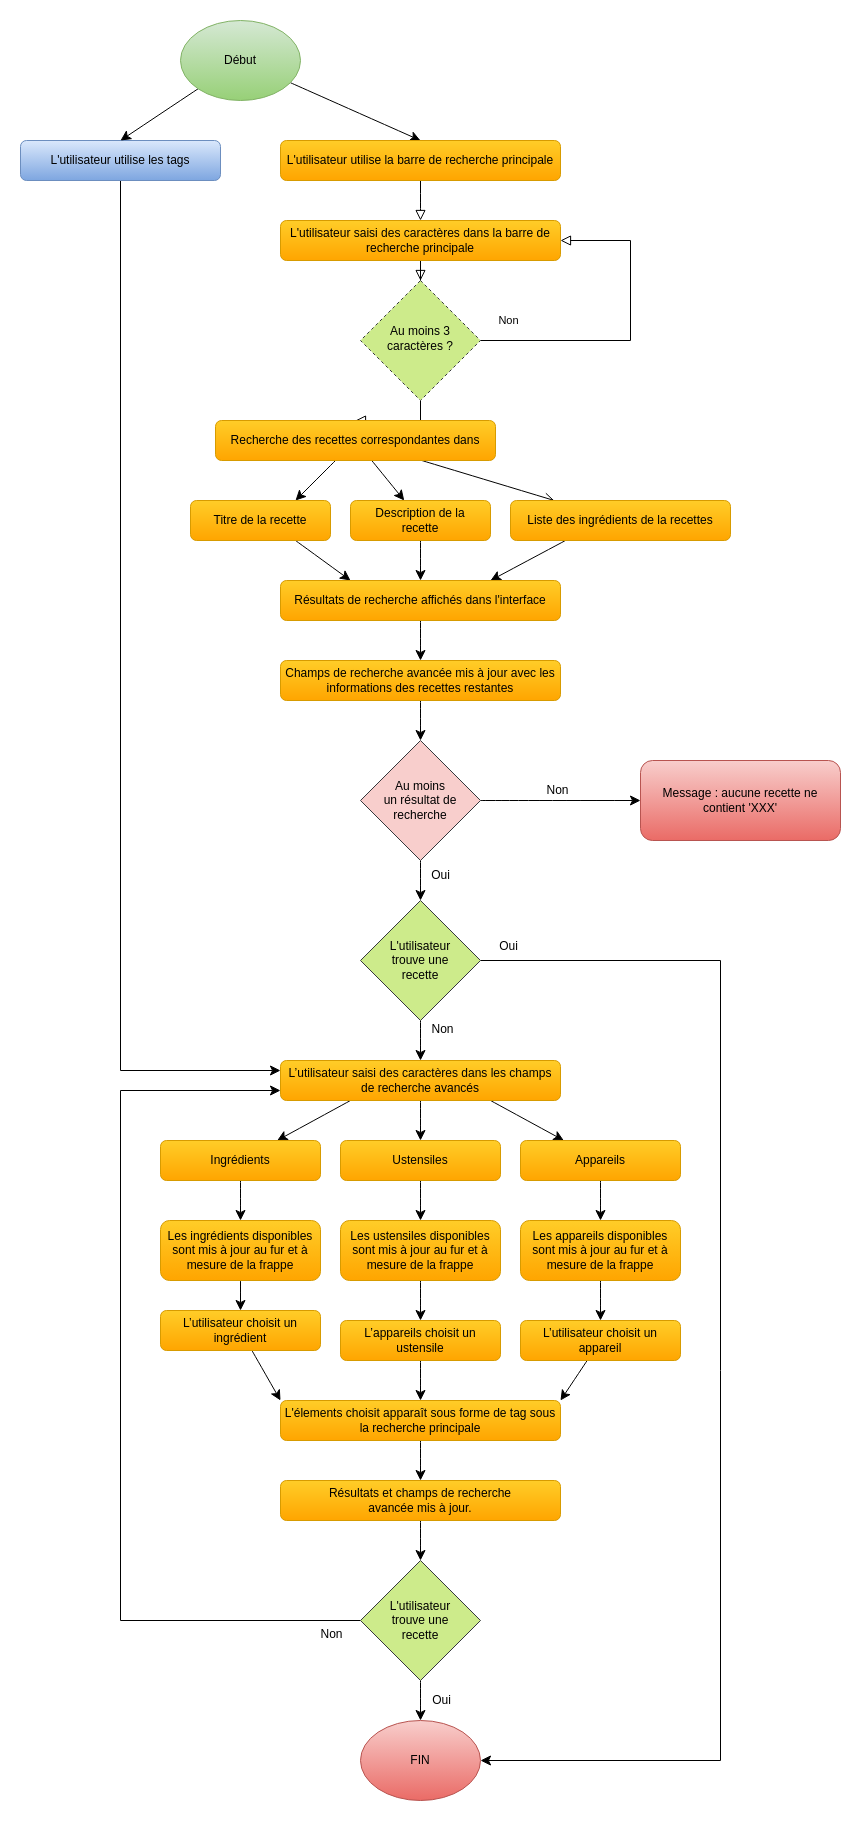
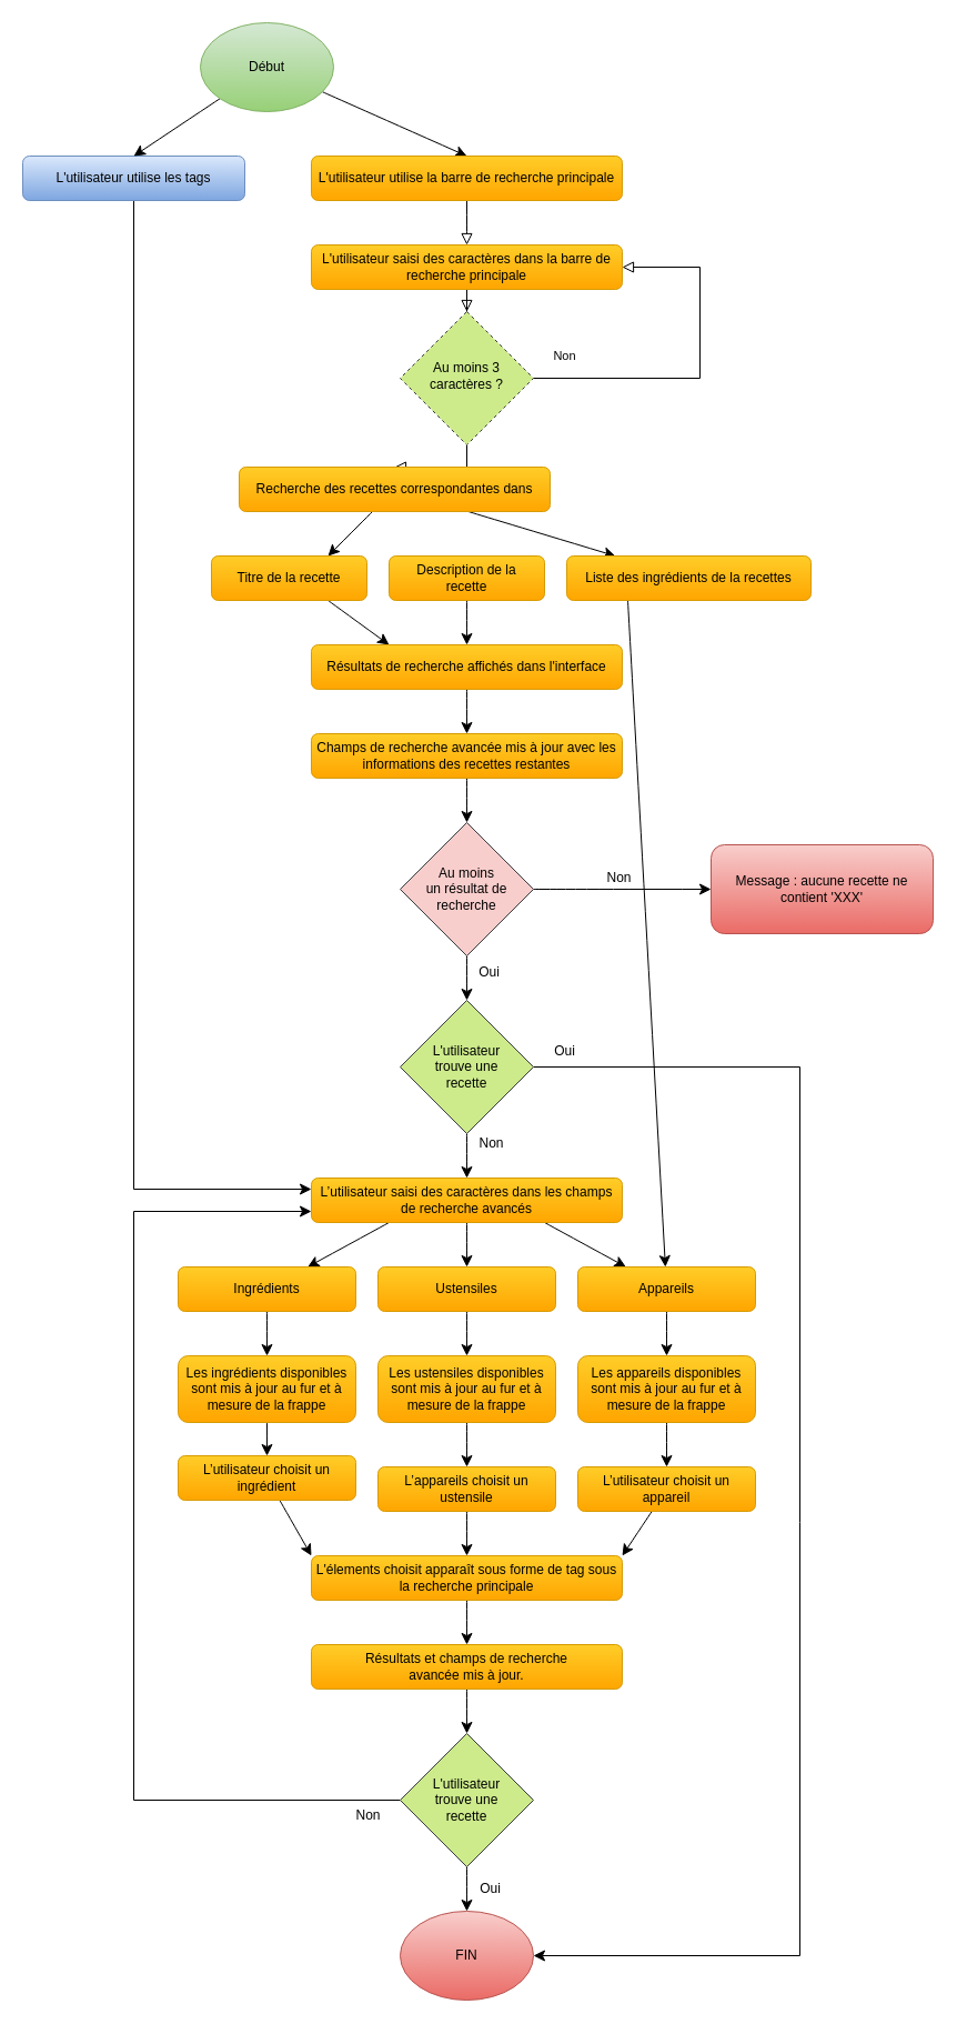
  <mxCell id="0" />
  <mxCell id="1" parent="0" />
  <mxCell id="2" value="" style="rounded=0;html=1;jettySize=auto;orthogonalLoop=1;fontSize=11;endArrow=block;endFill=0;endSize=8;strokeWidth=1;shadow=0;labelBackgroundColor=none;edgeStyle=orthogonalEdgeStyle;" parent="1" source="4" target="7" edge="1"><mxGeometry relative="1" as="geometry" /></mxCell>
  <mxCell id="3" value="" style="edgeStyle=none;curved=1;rounded=0;orthogonalLoop=1;jettySize=auto;html=1;fontSize=12;startSize=8;endSize=8;startArrow=block;startFill=0;endArrow=none;" parent="1" source="4" target="65" edge="1"><mxGeometry relative="1" as="geometry" /></mxCell>
  <mxCell id="4" value="L'utilisateur saisi des caractères dans la barre de recherche principale" style="rounded=1;whiteSpace=wrap;html=1;fontSize=12;glass=0;strokeWidth=1;shadow=0;fillColor=#ffcd28;strokeColor=#d79b00;gradientColor=#ffa500;" parent="1" vertex="1"><mxGeometry x="280" y="220" width="280" height="40" as="geometry" /></mxCell>
  <mxCell id="5" value="Oui" style="rounded=0;html=1;jettySize=auto;orthogonalLoop=1;fontSize=11;endArrow=block;endFill=0;endSize=8;strokeWidth=1;shadow=0;labelBackgroundColor=none;edgeStyle=orthogonalEdgeStyle;entryX=0.5;entryY=0;entryDx=0;entryDy=0;" parent="1" source="7" target="11" edge="1"><mxGeometry y="20" relative="1" as="geometry"><mxPoint as="offset" /><mxPoint x="420" y="470" as="targetPoint" /></mxGeometry></mxCell>
  <mxCell id="6" value="Non" style="edgeStyle=orthogonalEdgeStyle;rounded=0;html=1;jettySize=auto;orthogonalLoop=1;fontSize=11;endArrow=block;endFill=0;endSize=8;strokeWidth=1;shadow=0;labelBackgroundColor=none;entryX=1;entryY=0.5;entryDx=0;entryDy=0;exitX=1;exitY=0.5;exitDx=0;exitDy=0;" parent="1" source="7" target="4" edge="1"><mxGeometry x="-0.831" y="20" relative="1" as="geometry"><mxPoint x="1" as="offset" /><mxPoint x="480" y="370" as="sourcePoint" /><mxPoint x="520" y="390" as="targetPoint" /><Array as="points"><mxPoint x="630" y="340" /><mxPoint x="630" y="240" /></Array></mxGeometry></mxCell>
  <mxCell id="7" value="Au moins 3 caractères ?" style="rhombus;whiteSpace=wrap;html=1;shadow=0;fontFamily=Helvetica;fontSize=12;align=center;strokeWidth=1;spacing=6;spacingTop=-4;fillColor=#cdeb8b;strokeColor=#36393d;dashed=1;" parent="1" vertex="1"><mxGeometry x="360" y="280" width="120" height="120" as="geometry" /></mxCell>
  <mxCell id="8" value="" style="edgeStyle=none;curved=1;rounded=0;orthogonalLoop=1;jettySize=auto;html=1;fontSize=12;startSize=8;endSize=8;entryX=0.75;entryY=0;entryDx=0;entryDy=0;" parent="1" source="11" target="13" edge="1"><mxGeometry relative="1" as="geometry" /></mxCell>
- <mxCell id="9" value="" style="edgeStyle=none;curved=1;rounded=0;orthogonalLoop=1;jettySize=auto;html=1;fontSize=12;startSize=8;endSize=8;endArrow=open;" parent="1" source="11" target="15" edge="1"><mxGeometry relative="1" as="geometry" /></mxCell>
- <mxCell id="10" value="" style="edgeStyle=none;curved=1;rounded=0;orthogonalLoop=1;jettySize=auto;html=1;fontSize=12;startSize=8;endSize=8;" parent="1" source="11" target="17" edge="1"><mxGeometry relative="1" as="geometry" /></mxCell>
+ <mxCell id="9" value="" style="edgeStyle=none;curved=1;rounded=0;orthogonalLoop=1;jettySize=auto;html=1;fontSize=12;startSize=8;endSize=8;" parent="1" source="11" target="15" edge="1"><mxGeometry relative="1" as="geometry" /></mxCell>
  <mxCell id="11" value="Recherche des recettes correspondantes dans" style="rounded=1;whiteSpace=wrap;html=1;fontSize=12;glass=0;strokeWidth=1;shadow=0;fillColor=#ffcd28;gradientColor=#ffa500;strokeColor=#d79b00;" parent="1" vertex="1"><mxGeometry x="215" y="420" width="280" height="40" as="geometry" /></mxCell>
  <mxCell id="12" value="" style="edgeStyle=none;curved=1;rounded=0;orthogonalLoop=1;jettySize=auto;html=1;fontSize=12;startSize=8;endSize=8;entryX=0.25;entryY=0;entryDx=0;entryDy=0;exitX=0.75;exitY=1;exitDx=0;exitDy=0;" parent="1" source="13" target="23" edge="1"><mxGeometry relative="1" as="geometry"><mxPoint x="280" y="765" as="targetPoint" /></mxGeometry></mxCell>
  <mxCell id="13" value="Titre de la recette" style="rounded=1;whiteSpace=wrap;html=1;fontSize=12;glass=0;strokeWidth=1;shadow=0;fillColor=#ffcd28;gradientColor=#ffa500;strokeColor=#d79b00;" parent="1" vertex="1"><mxGeometry x="190" y="500" width="140" height="40" as="geometry" /></mxCell>
- <mxCell id="14" value="" style="edgeStyle=none;curved=1;rounded=0;orthogonalLoop=1;jettySize=auto;html=1;fontSize=12;startSize=8;endSize=8;entryX=0.75;entryY=0;entryDx=0;entryDy=0;exitX=0.25;exitY=1;exitDx=0;exitDy=0;" parent="1" source="15" target="23" edge="1"><mxGeometry relative="1" as="geometry"><mxPoint x="560" y="765" as="targetPoint" /></mxGeometry></mxCell>
+ <mxCell id="14" value="" style="edgeStyle=none;curved=1;rounded=0;orthogonalLoop=1;jettySize=auto;html=1;fontSize=12;startSize=8;endSize=8;exitX=0.25;exitY=1;exitDx=0;exitDy=0;" parent="1" source="15" target="31" edge="1"><mxGeometry relative="1" as="geometry"><mxPoint x="560" y="765" as="targetPoint" /></mxGeometry></mxCell>
  <mxCell id="15" value="Liste des ingrédients de la recettes" style="rounded=1;whiteSpace=wrap;html=1;fontSize=12;glass=0;strokeWidth=1;shadow=0;fillColor=#ffcd28;gradientColor=#ffa500;strokeColor=#d79b00;" parent="1" vertex="1"><mxGeometry x="510" y="500" width="220" height="40" as="geometry" /></mxCell>
  <mxCell id="16" value="" style="edgeStyle=none;curved=1;rounded=0;orthogonalLoop=1;jettySize=auto;html=1;fontSize=12;startSize=8;endSize=8;entryX=0.5;entryY=0;entryDx=0;entryDy=0;" parent="1" source="17" target="23" edge="1"><mxGeometry relative="1" as="geometry"><mxPoint x="420" y="765" as="targetPoint" /></mxGeometry></mxCell>
  <mxCell id="17" value="Description de la&lt;br&gt;recette" style="rounded=1;whiteSpace=wrap;html=1;fontSize=12;glass=0;strokeWidth=1;shadow=0;fillColor=#ffcd28;gradientColor=#ffa500;strokeColor=#d79b00;" parent="1" vertex="1"><mxGeometry x="350" y="500" width="140" height="40" as="geometry" /></mxCell>
  <mxCell id="18" value="Oui" style="edgeStyle=none;curved=1;rounded=0;orthogonalLoop=1;jettySize=auto;html=1;fontSize=12;startSize=8;endSize=8;entryX=0.5;entryY=0;entryDx=0;entryDy=0;" parent="1" source="20" target="60" edge="1"><mxGeometry x="-0.231" y="20" relative="1" as="geometry"><mxPoint x="419" y="1070" as="targetPoint" /><mxPoint as="offset" /></mxGeometry></mxCell>
  <mxCell id="19" value="Non" style="edgeStyle=none;curved=1;rounded=0;orthogonalLoop=1;jettySize=auto;html=1;fontSize=12;startSize=8;endSize=8;" parent="1" source="20" target="21" edge="1"><mxGeometry x="-0.043" y="10" relative="1" as="geometry"><mxPoint as="offset" /></mxGeometry></mxCell>
  <mxCell id="20" value="Au moins&lt;br&gt;un résultat de recherche" style="rhombus;whiteSpace=wrap;html=1;fillColor=#f8cecc;strokeColor=#36393d;" parent="1" vertex="1"><mxGeometry x="360" y="740" width="120" height="120" as="geometry" /></mxCell>
  <mxCell id="21" value="Message : aucune recette ne contient 'XXX'" style="whiteSpace=wrap;html=1;rounded=1;fillColor=#f8cecc;gradientColor=#ea6b66;strokeColor=#b85450;" parent="1" vertex="1"><mxGeometry x="640" y="760" width="200" height="80" as="geometry" /></mxCell>
  <mxCell id="22" value="" style="edgeStyle=none;curved=1;rounded=0;orthogonalLoop=1;jettySize=auto;html=1;fontSize=12;startSize=8;endSize=8;entryX=0.5;entryY=0;entryDx=0;entryDy=0;" parent="1" source="23" target="67" edge="1"><mxGeometry relative="1" as="geometry" /></mxCell>
  <mxCell id="23" value="Résultats de recherche affichés dans l'interface" style="rounded=1;whiteSpace=wrap;html=1;fillColor=#ffcd28;gradientColor=#ffa500;strokeColor=#d79b00;" parent="1" vertex="1"><mxGeometry x="280" y="580" width="280" height="40" as="geometry" /></mxCell>
  <mxCell id="24" value="" style="edgeStyle=none;curved=0;rounded=0;orthogonalLoop=1;jettySize=auto;html=1;fontSize=12;startSize=8;endSize=8;entryX=1;entryY=0.5;entryDx=0;entryDy=0;exitX=1;exitY=0.5;exitDx=0;exitDy=0;" parent="1" source="60" target="61" edge="1"><mxGeometry relative="1" as="geometry"><mxPoint x="479" y="2155" as="targetPoint" /><Array as="points"><mxPoint x="720" y="960" /><mxPoint x="720" y="1370" /><mxPoint x="720" y="1760" /></Array></mxGeometry></mxCell>
  <mxCell id="25" value="Oui" style="edgeLabel;html=1;align=center;verticalAlign=middle;resizable=0;points=[];fontSize=12;" parent="24" vertex="1" connectable="0"><mxGeometry x="-0.907" y="-3" relative="1" as="geometry"><mxPoint x="-33" y="-18" as="offset" /></mxGeometry></mxCell>
  <mxCell id="26" value="" style="edgeStyle=none;curved=1;rounded=0;orthogonalLoop=1;jettySize=auto;html=1;fontSize=12;startSize=8;endSize=8;exitX=0.75;exitY=1;exitDx=0;exitDy=0;" parent="1" source="29" target="31" edge="1"><mxGeometry relative="1" as="geometry" /></mxCell>
  <mxCell id="27" value="" style="edgeStyle=none;curved=1;rounded=0;orthogonalLoop=1;jettySize=auto;html=1;fontSize=12;startSize=8;endSize=8;exitX=0.25;exitY=1;exitDx=0;exitDy=0;" parent="1" source="29" target="33" edge="1"><mxGeometry relative="1" as="geometry" /></mxCell>
  <mxCell id="28" value="" style="edgeStyle=none;curved=1;rounded=0;orthogonalLoop=1;jettySize=auto;html=1;fontSize=12;startSize=8;endSize=8;" parent="1" source="29" target="35" edge="1"><mxGeometry relative="1" as="geometry" /></mxCell>
  <mxCell id="29" value="L’utilisateur saisi des caractères dans les champs de recherche avancés" style="rounded=1;whiteSpace=wrap;html=1;fillColor=#ffcd28;gradientColor=#ffa500;strokeColor=#d79b00;" parent="1" vertex="1"><mxGeometry x="280" y="1060" width="280" height="40" as="geometry" /></mxCell>
  <mxCell id="30" value="" style="edgeStyle=none;curved=1;rounded=0;orthogonalLoop=1;jettySize=auto;html=1;fontSize=12;startSize=8;endSize=8;" parent="1" source="31" target="41" edge="1"><mxGeometry relative="1" as="geometry" /></mxCell>
  <mxCell id="31" value="Appareils" style="rounded=1;whiteSpace=wrap;html=1;fillColor=#ffcd28;gradientColor=#ffa500;strokeColor=#d79b00;" parent="1" vertex="1"><mxGeometry x="520" y="1140" width="160" height="40" as="geometry" /></mxCell>
  <mxCell id="32" value="" style="edgeStyle=none;curved=1;rounded=0;orthogonalLoop=1;jettySize=auto;html=1;fontSize=12;startSize=8;endSize=8;" parent="1" source="33" target="37" edge="1"><mxGeometry relative="1" as="geometry" /></mxCell>
  <mxCell id="33" value="Ingrédients" style="rounded=1;whiteSpace=wrap;html=1;fillColor=#ffcd28;gradientColor=#ffa500;strokeColor=#d79b00;" parent="1" vertex="1"><mxGeometry x="160" y="1140" width="160" height="40" as="geometry" /></mxCell>
  <mxCell id="34" value="" style="edgeStyle=none;curved=1;rounded=0;orthogonalLoop=1;jettySize=auto;html=1;fontSize=12;startSize=8;endSize=8;" parent="1" source="35" target="39" edge="1"><mxGeometry relative="1" as="geometry" /></mxCell>
  <mxCell id="35" value="Ustensiles" style="rounded=1;whiteSpace=wrap;html=1;fillColor=#ffcd28;gradientColor=#ffa500;strokeColor=#d79b00;" parent="1" vertex="1"><mxGeometry x="340" y="1140" width="160" height="40" as="geometry" /></mxCell>
  <mxCell id="36" value="" style="edgeStyle=none;curved=1;rounded=0;orthogonalLoop=1;jettySize=auto;html=1;fontSize=12;startSize=8;endSize=8;" parent="1" source="37" target="43" edge="1"><mxGeometry relative="1" as="geometry" /></mxCell>
  <mxCell id="37" value="Les ingrédients disponibles sont mis à jour au fur et à mesure de la frappe" style="rounded=1;whiteSpace=wrap;html=1;fillColor=#ffcd28;gradientColor=#ffa500;strokeColor=#d79b00;" parent="1" vertex="1"><mxGeometry x="160" y="1220" width="160" height="60" as="geometry" /></mxCell>
  <mxCell id="38" value="" style="edgeStyle=none;curved=1;rounded=0;orthogonalLoop=1;jettySize=auto;html=1;fontSize=12;startSize=8;endSize=8;" parent="1" source="39" target="45" edge="1"><mxGeometry relative="1" as="geometry" /></mxCell>
  <mxCell id="39" value="Les&amp;nbsp;ustensiles disponibles sont mis à jour au fur et à mesure de la frappe" style="rounded=1;whiteSpace=wrap;html=1;fillColor=#ffcd28;gradientColor=#ffa500;strokeColor=#d79b00;" parent="1" vertex="1"><mxGeometry x="340" y="1220" width="160" height="60" as="geometry" /></mxCell>
  <mxCell id="40" value="" style="edgeStyle=none;curved=1;rounded=0;orthogonalLoop=1;jettySize=auto;html=1;fontSize=12;startSize=8;endSize=8;" parent="1" source="41" target="47" edge="1"><mxGeometry relative="1" as="geometry" /></mxCell>
  <mxCell id="41" value="Les&amp;nbsp;appareils disponibles sont mis à jour au fur et à mesure de la frappe" style="rounded=1;whiteSpace=wrap;html=1;fillColor=#ffcd28;gradientColor=#ffa500;strokeColor=#d79b00;" parent="1" vertex="1"><mxGeometry x="520" y="1220" width="160" height="60" as="geometry" /></mxCell>
  <mxCell id="42" value="" style="edgeStyle=none;curved=1;rounded=0;orthogonalLoop=1;jettySize=auto;html=1;fontSize=12;startSize=8;endSize=8;entryX=0;entryY=0;entryDx=0;entryDy=0;" parent="1" source="43" target="49" edge="1"><mxGeometry relative="1" as="geometry" /></mxCell>
  <mxCell id="43" value="L’utilisateur choisit un ingrédient" style="rounded=1;whiteSpace=wrap;html=1;fillColor=#ffcd28;gradientColor=#ffa500;strokeColor=#d79b00;" parent="1" vertex="1"><mxGeometry x="160" y="1310" width="160" height="40" as="geometry" /></mxCell>
  <mxCell id="44" value="" style="edgeStyle=none;curved=1;rounded=0;orthogonalLoop=1;jettySize=auto;html=1;fontSize=12;startSize=8;endSize=8;" parent="1" source="45" target="49" edge="1"><mxGeometry relative="1" as="geometry" /></mxCell>
  <mxCell id="45" value="L’appareils choisit un ustensile" style="rounded=1;whiteSpace=wrap;html=1;fillColor=#ffcd28;gradientColor=#ffa500;strokeColor=#d79b00;" parent="1" vertex="1"><mxGeometry x="340" y="1320" width="160" height="40" as="geometry" /></mxCell>
  <mxCell id="46" value="" style="edgeStyle=none;curved=1;rounded=0;orthogonalLoop=1;jettySize=auto;html=1;fontSize=12;startSize=8;endSize=8;entryX=1;entryY=0;entryDx=0;entryDy=0;" parent="1" source="47" target="49" edge="1"><mxGeometry relative="1" as="geometry"><mxPoint x="559" y="1820" as="targetPoint" /></mxGeometry></mxCell>
  <mxCell id="47" value="L’utilisateur choisit un appareil" style="rounded=1;whiteSpace=wrap;html=1;fillColor=#ffcd28;gradientColor=#ffa500;strokeColor=#d79b00;" parent="1" vertex="1"><mxGeometry x="520" y="1320" width="160" height="40" as="geometry" /></mxCell>
  <mxCell id="48" value="" style="edgeStyle=none;curved=1;rounded=0;orthogonalLoop=1;jettySize=auto;html=1;fontSize=12;startSize=8;endSize=8;" parent="1" source="49" target="51" edge="1"><mxGeometry relative="1" as="geometry" /></mxCell>
  <mxCell id="49" value="L'élements choisit apparaît sous forme de tag sous la recherche principale" style="rounded=1;whiteSpace=wrap;html=1;fillColor=#ffcd28;gradientColor=#ffa500;strokeColor=#d79b00;" parent="1" vertex="1"><mxGeometry x="280" y="1400" width="280" height="40" as="geometry" /></mxCell>
  <mxCell id="50" value="" style="edgeStyle=none;curved=1;rounded=0;orthogonalLoop=1;jettySize=auto;html=1;fontSize=12;startSize=8;endSize=8;entryX=0.5;entryY=0;entryDx=0;entryDy=0;" parent="1" source="51" target="57" edge="1"><mxGeometry relative="1" as="geometry"><mxPoint x="419.655" y="1590.345" as="targetPoint" /></mxGeometry></mxCell>
  <mxCell id="51" value="Résultats et champs de recherche&lt;br&gt; avancée mis à jour." style="rounded=1;whiteSpace=wrap;html=1;fillColor=#ffcd28;gradientColor=#ffa500;strokeColor=#d79b00;" parent="1" vertex="1"><mxGeometry x="280" y="1480" width="280" height="40" as="geometry" /></mxCell>
  <mxCell id="52" value="" style="edgeStyle=none;curved=0;rounded=0;orthogonalLoop=1;jettySize=auto;html=1;fontSize=12;startSize=8;endSize=8;entryX=0;entryY=0.25;entryDx=0;entryDy=0;exitX=0.5;exitY=1;exitDx=0;exitDy=0;" parent="1" source="53" target="29" edge="1"><mxGeometry relative="1" as="geometry"><mxPoint x="121" y="495" as="sourcePoint" /><mxPoint x="360" y="1390" as="targetPoint" /><Array as="points"><mxPoint x="120" y="1070" /></Array></mxGeometry></mxCell>
  <mxCell id="53" value="L'utilisateur utilise les tags" style="rounded=1;whiteSpace=wrap;html=1;fillColor=#dae8fc;gradientColor=#7ea6e0;strokeColor=#6c8ebf;" parent="1" vertex="1"><mxGeometry x="20" y="140" width="200" height="40" as="geometry" /></mxCell>
  <mxCell id="54" value="Oui" style="edgeStyle=none;curved=1;rounded=0;orthogonalLoop=1;jettySize=auto;html=1;fontSize=12;startSize=8;endSize=8;entryX=0.5;entryY=0;entryDx=0;entryDy=0;" parent="1" source="57" target="61" edge="1"><mxGeometry y="21" relative="1" as="geometry"><mxPoint x="419" y="1730" as="targetPoint" /><mxPoint as="offset" /></mxGeometry></mxCell>
  <mxCell id="55" value="" style="edgeStyle=none;curved=0;rounded=0;orthogonalLoop=1;jettySize=auto;html=1;fontSize=12;startSize=8;endSize=8;entryX=0;entryY=0.75;entryDx=0;entryDy=0;" parent="1" source="57" target="29" edge="1"><mxGeometry relative="1" as="geometry"><mxPoint x="229" y="2025" as="targetPoint" /><Array as="points"><mxPoint x="120" y="1620" /><mxPoint x="120" y="1090" /></Array></mxGeometry></mxCell>
  <mxCell id="56" value="&lt;div&gt;Non&lt;/div&gt;&lt;div&gt;&lt;br&gt;&lt;/div&gt;" style="edgeLabel;html=1;align=center;verticalAlign=middle;resizable=0;points=[];fontSize=12;" parent="55" vertex="1" connectable="0"><mxGeometry x="-0.185" y="-1" relative="1" as="geometry"><mxPoint x="209" y="159" as="offset" /></mxGeometry></mxCell>
  <mxCell id="57" value="L'utilisateur&lt;br&gt;trouve une&lt;br&gt;recette" style="rhombus;whiteSpace=wrap;html=1;fillColor=#cdeb8b;strokeColor=#36393d;" parent="1" vertex="1"><mxGeometry x="360" y="1560" width="120" height="120" as="geometry" /></mxCell>
  <mxCell id="58" value="" style="edgeStyle=none;curved=1;rounded=0;orthogonalLoop=1;jettySize=auto;html=1;fontSize=12;startSize=8;endSize=8;entryX=0.5;entryY=0;entryDx=0;entryDy=0;" parent="1" source="60" target="29" edge="1"><mxGeometry relative="1" as="geometry"><mxPoint x="419" y="1250" as="targetPoint" /></mxGeometry></mxCell>
  <mxCell id="59" value="Non" style="edgeLabel;html=1;align=center;verticalAlign=middle;resizable=0;points=[];fontSize=12;" parent="58" vertex="1" connectable="0"><mxGeometry x="-0.171" y="-1" relative="1" as="geometry"><mxPoint x="22" y="-9" as="offset" /></mxGeometry></mxCell>
  <mxCell id="60" value="L'utilisateur&lt;br&gt;trouve une&lt;br&gt;recette" style="rhombus;whiteSpace=wrap;html=1;fillColor=#cdeb8b;strokeColor=#36393d;" parent="1" vertex="1"><mxGeometry x="360" y="900" width="120" height="120" as="geometry" /></mxCell>
  <mxCell id="61" value="FIN" style="ellipse;whiteSpace=wrap;html=1;fillColor=#f8cecc;strokeColor=#b85450;gradientColor=#ea6b66;" parent="1" vertex="1"><mxGeometry x="360" y="1720" width="120" height="80" as="geometry" /></mxCell>
  <mxCell id="62" value="" style="edgeStyle=none;curved=1;rounded=0;orthogonalLoop=1;jettySize=auto;html=1;fontSize=12;startSize=8;endSize=8;entryX=0.5;entryY=0;entryDx=0;entryDy=0;" parent="1" source="64" target="65" edge="1"><mxGeometry relative="1" as="geometry"><mxPoint x="450" y="20" as="targetPoint" /></mxGeometry></mxCell>
  <mxCell id="63" value="" style="edgeStyle=none;curved=1;rounded=0;orthogonalLoop=1;jettySize=auto;html=1;fontSize=12;startSize=8;endSize=8;entryX=0.5;entryY=0;entryDx=0;entryDy=0;" parent="1" source="64" target="53" edge="1"><mxGeometry relative="1" as="geometry"><mxPoint x="90" y="20" as="targetPoint" /></mxGeometry></mxCell>
  <mxCell id="64" value="Début" style="ellipse;whiteSpace=wrap;html=1;fillColor=#d5e8d4;strokeColor=#82b366;gradientColor=#97d077;" parent="1" vertex="1"><mxGeometry x="180" y="20" width="120" height="80" as="geometry" /></mxCell>
  <mxCell id="65" value="L'utilisateur utilise la barre de recherche principale" style="rounded=1;whiteSpace=wrap;html=1;fontSize=12;glass=0;strokeWidth=1;shadow=0;fillColor=#ffcd28;strokeColor=#d79b00;gradientColor=#ffa500;" parent="1" vertex="1"><mxGeometry x="280" y="140" width="280" height="40" as="geometry" /></mxCell>
  <mxCell id="66" value="" style="edgeStyle=none;curved=1;rounded=0;orthogonalLoop=1;jettySize=auto;html=1;fontSize=12;startSize=8;endSize=8;entryX=0.5;entryY=0;entryDx=0;entryDy=0;" parent="1" source="67" target="20" edge="1"><mxGeometry relative="1" as="geometry"><mxPoint x="245" y="1084" as="targetPoint" /></mxGeometry></mxCell>
  <mxCell id="67" value="Champs de recherche avancée mis à jour avec les informations des recettes restantes" style="rounded=1;whiteSpace=wrap;html=1;fillColor=#ffcd28;gradientColor=#ffa500;strokeColor=#d79b00;" parent="1" vertex="1"><mxGeometry x="280" y="660" width="280" height="40" as="geometry" /></mxCell>
